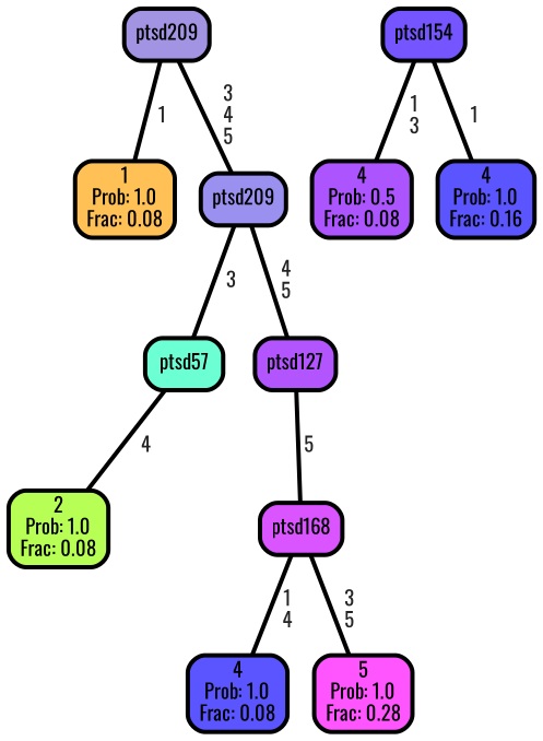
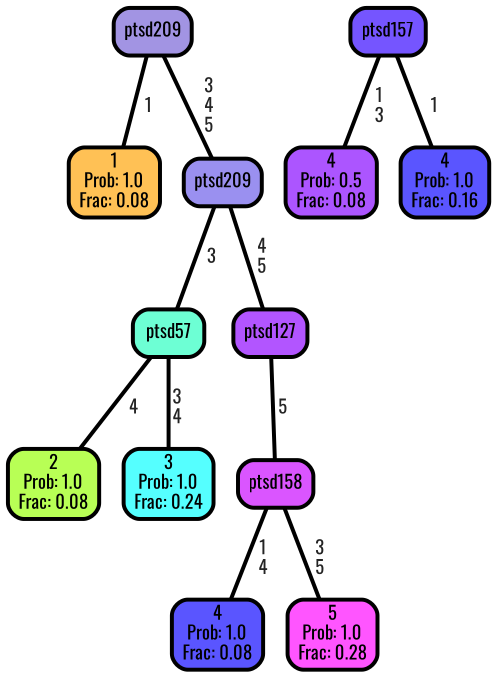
  graph {
    fontname=Oswald
    ranksep="0 equally"
    splines=straight
    node [color=black fillcolor="#5a55ff" fontcolor=black fontname=Oswald penwidth=3 shape=box style="filled, rounded"]
    edge [color=black fontcolor=grey14 fontname=Oswald fontweight=bold penwidth=3]
    n1 [fillcolor="#ffc155" label="1\nProb: 1.0\nFrac: 0.08"]
    n2 [fillcolor="#a294e3" label=ptsd209]
    n3 [fillcolor="#9a90f0" label=ptsd209]
    n4 [fillcolor="#6dffd4" label=ptsd57]
    n5 [fillcolor="#b255ff" label=ptsd127]
    n6 [fillcolor="#b8ff55" label="2\nProb: 1.0\nFrac: 0.08"]
-   n8 [fillcolor="#da55ff" label=ptsd168]
+   n7 [fillcolor="#55ffff" label="3\nProb: 1.0\nFrac: 0.24"]
+   n8 [fillcolor="#da55ff" label=ptsd158]
    n9 [fillcolor="#ac55ff" label="4\nProb: 0.5\nFrac: 0.08"]
-   n10 [fillcolor="#7555ff" label=ptsd154]
+   n10 [fillcolor="#7555ff" label=ptsd157]
    n11 [label="4\nProb: 1.0\nFrac: 0.16"]
    n12 [label="4\nProb: 1.0\nFrac: 0.08"]
    n13 [fillcolor="#ff55ff" label="5\nProb: 1.0\nFrac: 0.28"]
    subgraph sub_1 {
      rank=same
    }
    n2 -- n1 [label=" 1"]
    n2 -- n3 [label=" 3\n 4\n 5"]
    n3 -- n4 [label=" 3"]
    n3 -- n5 [label=" 4\n 5"]
    n4 -- n6 [label=" 4"]
+   n4 -- n7 [label=" 3\n 4"]
    n5 -- n8 [label=" 5"]
    n8 -- n12 [label=" 1\n 4"]
    n8 -- n13 [label=" 3\n 5"]
    n10 -- n9 [label=" 1\n 3"]
    n10 -- n11 [label=" 1"]
  }
